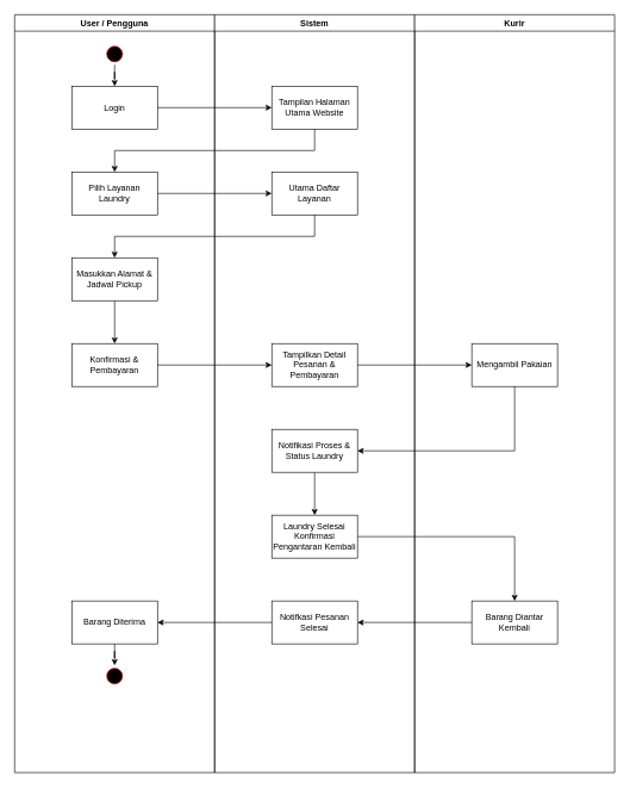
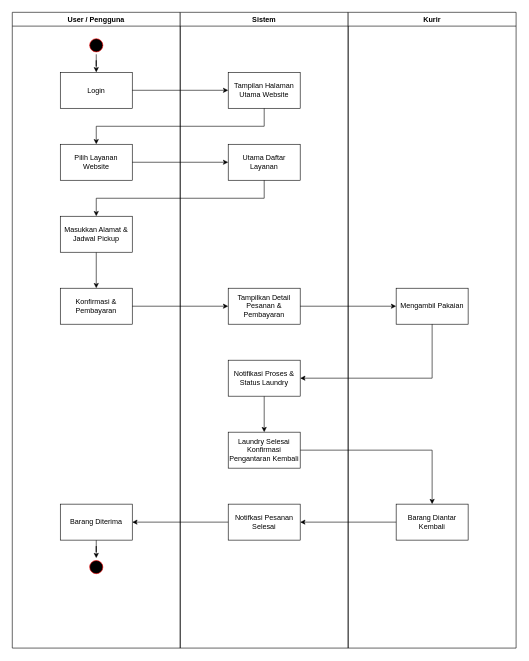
  <mxCell id="0" />
  <mxCell id="1" parent="0" />
  <mxCell id="2" value="User / Pengguna" style="swimlane;whiteSpace=wrap;align=center;movable=1;resizable=1;rotatable=1;deletable=1;editable=1;locked=0;connectable=1;" vertex="1" parent="1"><mxGeometry x="20" y="20" width="280" height="1060" as="geometry" /></mxCell>
  <mxCell id="3" style="edgeStyle=orthogonalEdgeStyle;rounded=0;orthogonalLoop=1;jettySize=auto;html=1;" edge="1" parent="2" source="4" target="5"><mxGeometry relative="1" as="geometry" /></mxCell>
  <mxCell id="4" value="" style="ellipse;shape=startState;fillColor=#000000;strokeColor=#ff0000;movable=1;resizable=1;rotatable=1;deletable=1;editable=1;locked=0;connectable=1;" vertex="1" parent="2"><mxGeometry x="125" y="40" width="30" height="30" as="geometry" /></mxCell>
  <mxCell id="5" value="Login" style="movable=1;resizable=1;rotatable=1;deletable=1;editable=1;locked=0;connectable=1;" vertex="1" parent="2"><mxGeometry x="80" y="100" width="120" height="60" as="geometry" /></mxCell>
- <mxCell id="6" value="Pilih Layanan Laundry" style="whiteSpace=wrap;html=1;movable=1;resizable=1;rotatable=1;deletable=1;editable=1;locked=0;connectable=1;" vertex="1" parent="2"><mxGeometry x="80" y="220" width="120" height="60" as="geometry" /></mxCell>
+ <mxCell id="6" value="Pilih Layanan Website" style="whiteSpace=wrap;html=1;movable=1;resizable=1;rotatable=1;deletable=1;editable=1;locked=0;connectable=1;" vertex="1" parent="2"><mxGeometry x="80" y="220" width="120" height="60" as="geometry" /></mxCell>
  <mxCell id="7" style="edgeStyle=orthogonalEdgeStyle;rounded=0;orthogonalLoop=1;jettySize=auto;html=1;entryX=0.5;entryY=0;entryDx=0;entryDy=0;" edge="1" parent="2" source="8" target="9"><mxGeometry relative="1" as="geometry" /></mxCell>
  <mxCell id="8" value="Masukkan Alamat &amp;amp; Jadwal Pickup" style="whiteSpace=wrap;html=1;movable=1;resizable=1;rotatable=1;deletable=1;editable=1;locked=0;connectable=1;" vertex="1" parent="2"><mxGeometry x="80" y="340" width="120" height="60" as="geometry" /></mxCell>
  <mxCell id="9" value="Konfirmasi &amp;amp; Pembayaran" style="whiteSpace=wrap;html=1;movable=1;resizable=1;rotatable=1;deletable=1;editable=1;locked=0;connectable=1;" vertex="1" parent="2"><mxGeometry x="80" y="460" width="120" height="60" as="geometry" /></mxCell>
  <mxCell id="10" value="Sistem" style="swimlane;whiteSpace=wrap;movable=1;resizable=1;rotatable=1;deletable=1;editable=1;locked=0;connectable=1;" vertex="1" parent="1"><mxGeometry x="300" y="20" width="280" height="1060" as="geometry" /></mxCell>
  <mxCell id="11" value="Utama Daftar Layanan" style="whiteSpace=wrap;html=1;movable=1;resizable=1;rotatable=1;deletable=1;editable=1;locked=0;connectable=1;" vertex="1" parent="10"><mxGeometry x="80" y="220" width="120" height="60" as="geometry" /></mxCell>
  <mxCell id="12" value="Tampilan Halaman Utama Website" style="whiteSpace=wrap;html=1;movable=1;resizable=1;rotatable=1;deletable=1;editable=1;locked=0;connectable=1;" vertex="1" parent="10"><mxGeometry x="80" y="100" width="120" height="60" as="geometry" /></mxCell>
  <mxCell id="13" value="Tampilkan Detail Pesanan &amp;amp; Pembayaran" style="whiteSpace=wrap;html=1;movable=1;resizable=1;rotatable=1;deletable=1;editable=1;locked=0;connectable=1;" vertex="1" parent="10"><mxGeometry x="80" y="460" width="120" height="60" as="geometry" /></mxCell>
  <mxCell id="14" style="edgeStyle=orthogonalEdgeStyle;rounded=0;orthogonalLoop=1;jettySize=auto;html=1;entryX=0.5;entryY=0;entryDx=0;entryDy=0;" edge="1" parent="10" source="15" target="24"><mxGeometry relative="1" as="geometry" /></mxCell>
  <mxCell id="15" value="Notifikasi Proses &amp;amp; Status Laundry" style="whiteSpace=wrap;html=1;movable=1;resizable=1;rotatable=1;deletable=1;editable=1;locked=0;connectable=1;" vertex="1" parent="10"><mxGeometry x="80" y="580" width="120" height="60" as="geometry" /></mxCell>
  <mxCell id="16" style="edgeStyle=orthogonalEdgeStyle;rounded=0;orthogonalLoop=1;jettySize=auto;html=1;entryX=0.5;entryY=0;entryDx=0;entryDy=0;" edge="1" parent="10" source="17" target="18"><mxGeometry relative="1" as="geometry" /></mxCell>
  <mxCell id="17" value="Barang Diterima" style="whiteSpace=wrap;html=1;movable=1;resizable=1;rotatable=1;deletable=1;editable=1;locked=0;connectable=1;" vertex="1" parent="10"><mxGeometry x="-200" y="820" width="120" height="60" as="geometry" /></mxCell>
  <mxCell id="18" value="" style="ellipse;shape=startState;fillColor=#000000;strokeColor=#ff0000;movable=1;resizable=1;rotatable=1;deletable=1;editable=1;locked=0;connectable=1;" vertex="1" parent="10"><mxGeometry x="-155" y="910" width="30" height="30" as="geometry" /></mxCell>
  <mxCell id="19" value="Notifkasi Pesanan Selesai" style="whiteSpace=wrap;html=1;movable=1;resizable=1;rotatable=1;deletable=1;editable=1;locked=0;connectable=1;" vertex="1" parent="10"><mxGeometry x="80" y="820" width="120" height="60" as="geometry" /></mxCell>
  <mxCell id="20" value="Barang Diantar Kembali" style="whiteSpace=wrap;html=1;movable=1;resizable=1;rotatable=1;deletable=1;editable=1;locked=0;connectable=1;" vertex="1" parent="10"><mxGeometry x="360" y="820" width="120" height="60" as="geometry" /></mxCell>
  <mxCell id="21" style="edgeStyle=orthogonalEdgeStyle;rounded=0;orthogonalLoop=1;jettySize=auto;html=1;entryX=1;entryY=0.5;entryDx=0;entryDy=0;" edge="1" parent="10" source="20" target="19"><mxGeometry relative="1" as="geometry" /></mxCell>
  <mxCell id="22" style="edgeStyle=orthogonalEdgeStyle;rounded=0;orthogonalLoop=1;jettySize=auto;html=1;" edge="1" parent="10" source="19" target="17"><mxGeometry relative="1" as="geometry" /></mxCell>
  <mxCell id="23" style="edgeStyle=orthogonalEdgeStyle;rounded=0;orthogonalLoop=1;jettySize=auto;html=1;entryX=0.5;entryY=0;entryDx=0;entryDy=0;" edge="1" parent="10" source="24" target="20"><mxGeometry relative="1" as="geometry" /></mxCell>
  <mxCell id="24" value="Laundry Selesai Konfirmasi Pengantaran Kembali" style="whiteSpace=wrap;html=1;movable=1;resizable=1;rotatable=1;deletable=1;editable=1;locked=0;connectable=1;" vertex="1" parent="10"><mxGeometry x="80" y="700" width="120" height="60" as="geometry" /></mxCell>
  <mxCell id="25" style="edgeStyle=orthogonalEdgeStyle;rounded=0;orthogonalLoop=1;jettySize=auto;html=1;entryX=0;entryY=0.5;entryDx=0;entryDy=0;" edge="1" parent="1" source="5"><mxGeometry relative="1" as="geometry"><mxPoint x="380" y="150" as="targetPoint" /></mxGeometry></mxCell>
  <mxCell id="26" style="edgeStyle=orthogonalEdgeStyle;rounded=0;orthogonalLoop=1;jettySize=auto;html=1;entryX=0.5;entryY=0;entryDx=0;entryDy=0;" edge="1" parent="1" source="12" target="6"><mxGeometry relative="1" as="geometry"><Array as="points"><mxPoint x="440" y="210" /><mxPoint x="160" y="210" /></Array></mxGeometry></mxCell>
  <mxCell id="27" style="edgeStyle=orthogonalEdgeStyle;rounded=0;orthogonalLoop=1;jettySize=auto;html=1;entryX=0;entryY=0.5;entryDx=0;entryDy=0;" edge="1" parent="1" source="6" target="11"><mxGeometry relative="1" as="geometry" /></mxCell>
  <mxCell id="28" style="edgeStyle=orthogonalEdgeStyle;rounded=0;orthogonalLoop=1;jettySize=auto;html=1;entryX=0.5;entryY=0;entryDx=0;entryDy=0;" edge="1" parent="1" source="11" target="8"><mxGeometry relative="1" as="geometry"><Array as="points"><mxPoint x="440" y="330" /><mxPoint x="160" y="330" /></Array></mxGeometry></mxCell>
  <mxCell id="29" style="edgeStyle=orthogonalEdgeStyle;rounded=0;orthogonalLoop=1;jettySize=auto;html=1;entryX=0;entryY=0.5;entryDx=0;entryDy=0;" edge="1" parent="1" source="9" target="13"><mxGeometry relative="1" as="geometry" /></mxCell>
  <mxCell id="30" value="Kurir" style="swimlane;whiteSpace=wrap;movable=1;resizable=1;rotatable=1;deletable=1;editable=1;locked=0;connectable=1;" vertex="1" parent="1"><mxGeometry x="580" y="20" width="280" height="1060" as="geometry" /></mxCell>
  <mxCell id="31" value="Mengambil Pakaian" style="whiteSpace=wrap;html=1;movable=1;resizable=1;rotatable=1;deletable=1;editable=1;locked=0;connectable=1;" vertex="1" parent="30"><mxGeometry x="80" y="460" width="120" height="60" as="geometry" /></mxCell>
  <mxCell id="32" style="edgeStyle=orthogonalEdgeStyle;rounded=0;orthogonalLoop=1;jettySize=auto;html=1;entryX=0;entryY=0.5;entryDx=0;entryDy=0;" edge="1" parent="1" source="13" target="31"><mxGeometry relative="1" as="geometry" /></mxCell>
  <mxCell id="33" style="edgeStyle=orthogonalEdgeStyle;rounded=0;orthogonalLoop=1;jettySize=auto;html=1;entryX=1;entryY=0.5;entryDx=0;entryDy=0;" edge="1" parent="1" source="31" target="15"><mxGeometry relative="1" as="geometry"><Array as="points"><mxPoint x="720" y="630" /></Array></mxGeometry></mxCell>
